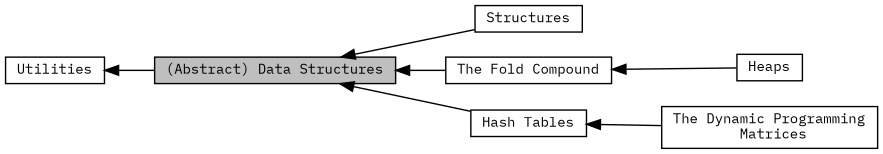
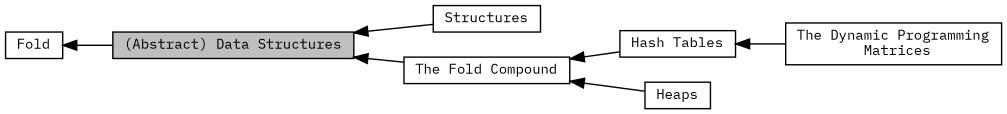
  digraph {
    fontname="IBM Plex Mono"
    rankdir=LR
    node [color=black fontname="IBM Plex Mono" fontsize=10 shape=box]
    edge [dir=back fontname="IBM Plex Mono" fontsize=10 labelfontname=Helvetica labelfontsize=10 shape=plaintext style=solid]
    n1 [height=0.2 label=Structures width=0.4]
    n2 [fillcolor=grey75 fontcolor=black height=0.2 label="(Abstract) Data Structures" style=filled width=0.4]
    n3 [height=0.2 label="The Fold Compound" width=0.4]
    n4 [height=0.2 label="Hash Tables" width=0.4]
    n5 [height=0.2 label="The Dynamic Programming\l Matrices" width=0.4]
    n6 [height=0.2 label=Heaps width=0.4]
-   n7 [height=0.2 label=Utilities width=0.4]
+   n7 [height=0.2 label=Fold width=0.4]
    n2 -> n1
    n2 -> n3
-   n2 -> n4
+   n3 -> n4
    n3 -> n6
    n4 -> n5
    n7 -> n2
  }
